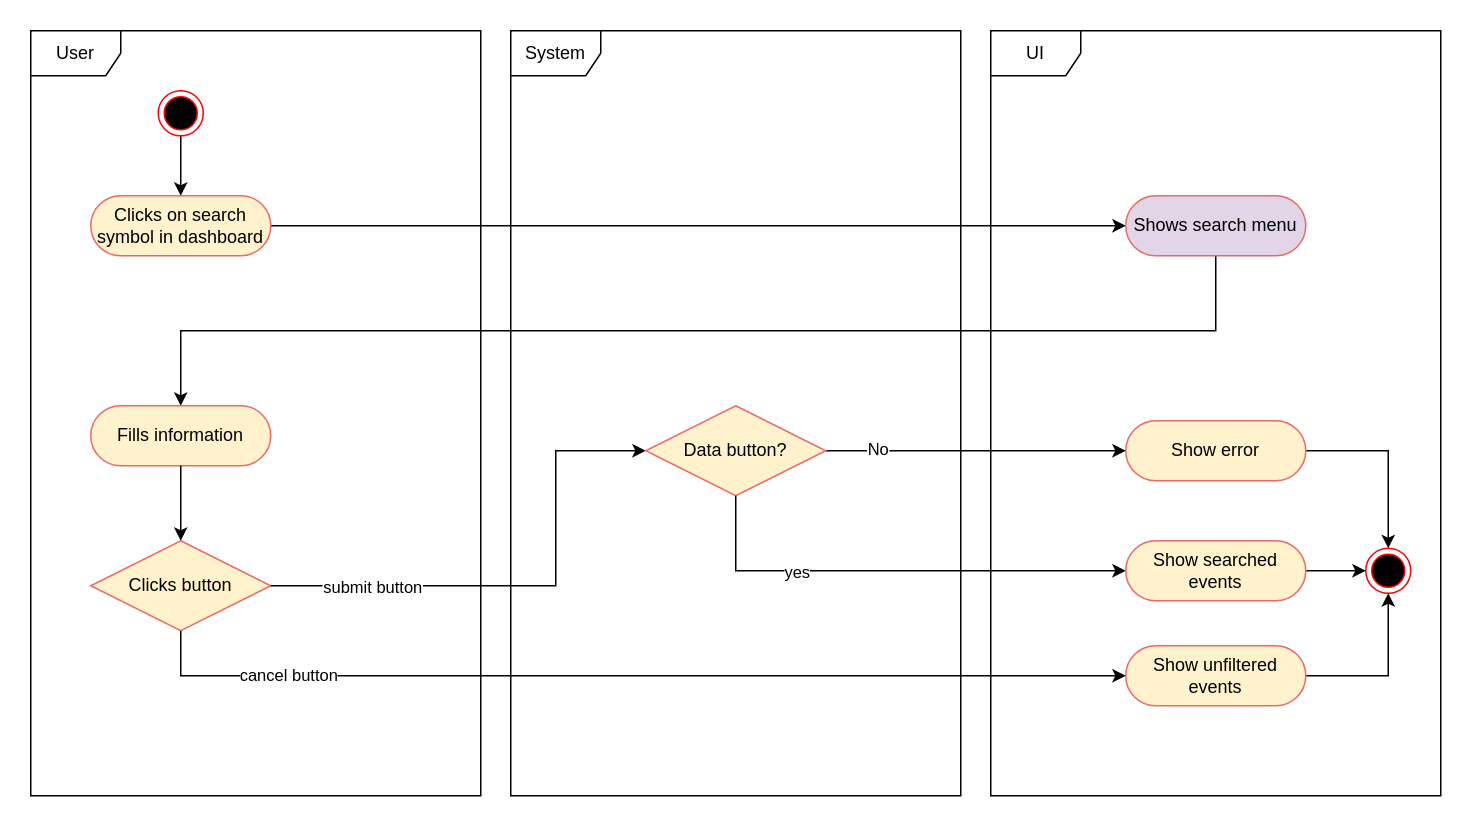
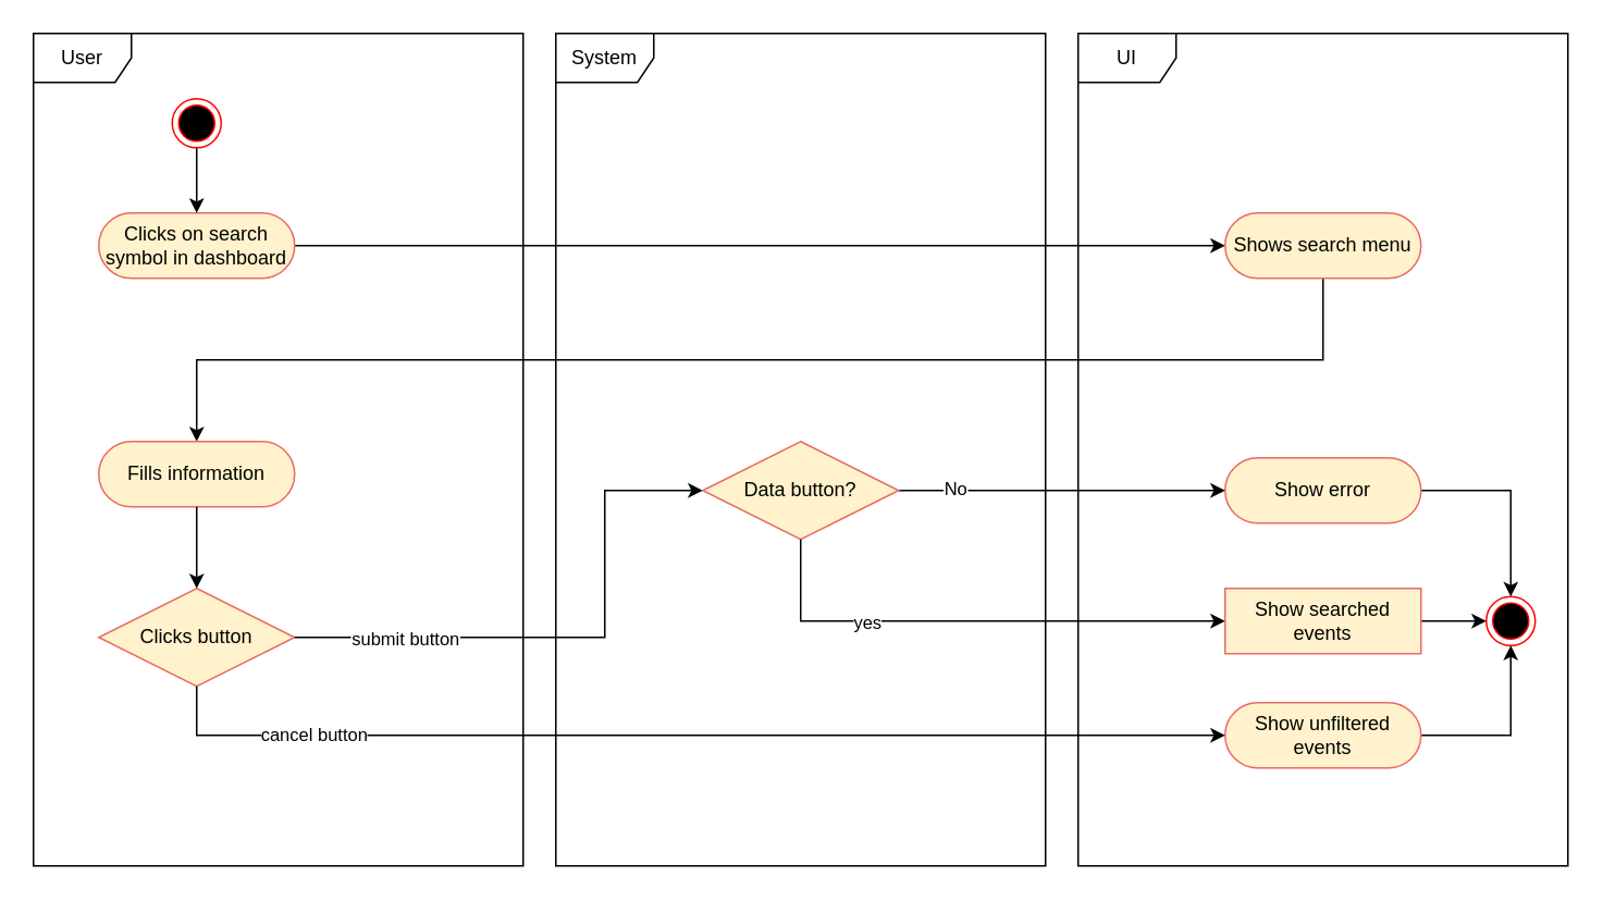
  <mxCell id="0" />
  <mxCell id="1" parent="0" />
  <mxCell id="2" value="User" style="shape=umlFrame;whiteSpace=wrap;html=1;rounded=1;" vertex="1" parent="1"><mxGeometry x="20" y="20" width="300" height="510" as="geometry" /></mxCell>
  <mxCell id="3" value="Clicks button" style="shape=rhombus;perimeter=rhombusPerimeter;whiteSpace=wrap;html=1;align=center;rounded=0;fillColor=#fff2cc;strokeColor=#EA6B66;" vertex="1" parent="1"><mxGeometry x="60" y="360" width="120" height="60" as="geometry" /></mxCell>
  <mxCell id="4" value="System" style="shape=umlFrame;whiteSpace=wrap;html=1;rounded=1;" vertex="1" parent="1"><mxGeometry x="340" y="20" width="300" height="510" as="geometry" /></mxCell>
  <mxCell id="5" style="edgeStyle=orthogonalEdgeStyle;rounded=0;orthogonalLoop=1;jettySize=auto;html=1;entryX=0;entryY=0.5;entryDx=0;entryDy=0;" edge="1" parent="1" source="6" target="11"><mxGeometry relative="1" as="geometry"><mxPoint x="440" y="150" as="targetPoint" /></mxGeometry></mxCell>
  <mxCell id="6" value="Clicks on search symbol in dashboard" style="rounded=1;whiteSpace=wrap;html=1;arcSize=50;fillColor=#fff2cc;strokeColor=#EA6B66;" vertex="1" parent="1"><mxGeometry x="60" y="130" width="120" height="40" as="geometry" /></mxCell>
  <mxCell id="7" value="UI" style="shape=umlFrame;whiteSpace=wrap;html=1;rounded=1;" vertex="1" parent="1"><mxGeometry x="660" y="20" width="300" height="510" as="geometry" /></mxCell>
  <mxCell id="8" style="edgeStyle=orthogonalEdgeStyle;rounded=0;orthogonalLoop=1;jettySize=auto;html=1;" edge="1" parent="1" source="9" target="6"><mxGeometry relative="1" as="geometry" /></mxCell>
  <mxCell id="9" value="" style="ellipse;html=1;shape=endState;fillColor=#000000;strokeColor=#ff0000;rounded=1;" vertex="1" parent="1"><mxGeometry x="105" y="60" width="30" height="30" as="geometry" /></mxCell>
  <mxCell id="10" style="edgeStyle=orthogonalEdgeStyle;rounded=0;orthogonalLoop=1;jettySize=auto;html=1;entryX=0.5;entryY=0;entryDx=0;entryDy=0;" edge="1" parent="1" source="11" target="19"><mxGeometry relative="1" as="geometry"><Array as="points"><mxPoint x="810" y="220" /><mxPoint x="120" y="220" /><mxPoint x="120" y="230" /></Array></mxGeometry></mxCell>
- <mxCell id="11" value="Shows search menu" style="rounded=1;whiteSpace=wrap;html=1;arcSize=50;fillColor=#e1d5e7;strokeColor=#EA6B66;" vertex="1" parent="1"><mxGeometry x="750" y="130" width="120" height="40" as="geometry" /></mxCell>
+ <mxCell id="11" value="Shows search menu" style="rounded=1;whiteSpace=wrap;html=1;arcSize=50;fillColor=#fff2cc;strokeColor=#EA6B66;" vertex="1" parent="1"><mxGeometry x="750" y="130" width="120" height="40" as="geometry" /></mxCell>
  <mxCell id="12" style="edgeStyle=orthogonalEdgeStyle;rounded=0;orthogonalLoop=1;jettySize=auto;html=1;" edge="1" parent="1" source="13" target="18"><mxGeometry relative="1" as="geometry" /></mxCell>
  <mxCell id="13" value="Show error" style="rounded=1;whiteSpace=wrap;html=1;arcSize=50;fillColor=#fff2cc;strokeColor=#EA6B66;" vertex="1" parent="1"><mxGeometry x="750" y="280" width="120" height="40" as="geometry" /></mxCell>
  <mxCell id="14" style="edgeStyle=orthogonalEdgeStyle;rounded=0;orthogonalLoop=1;jettySize=auto;html=1;entryX=0;entryY=0.5;entryDx=0;entryDy=0;exitX=1;exitY=0.5;exitDx=0;exitDy=0;" edge="1" parent="1" source="3" target="25"><mxGeometry relative="1" as="geometry"><Array as="points"><mxPoint x="370" y="390" /><mxPoint x="370" y="300" /></Array><mxPoint x="430" y="300" as="targetPoint" /></mxGeometry></mxCell>
  <mxCell id="15" value="submit button" style="edgeLabel;html=1;align=center;verticalAlign=middle;resizable=0;points=[];" vertex="1" connectable="0" parent="14"><mxGeometry x="-0.894" relative="1" as="geometry"><mxPoint x="49" as="offset" /></mxGeometry></mxCell>
  <mxCell id="16" style="edgeStyle=orthogonalEdgeStyle;rounded=0;orthogonalLoop=1;jettySize=auto;html=1;" edge="1" parent="1" source="25" target="13"><mxGeometry relative="1" as="geometry"><mxPoint x="550" y="300" as="sourcePoint" /><Array as="points"><mxPoint x="550" y="300" /></Array></mxGeometry></mxCell>
  <mxCell id="17" value="No" style="edgeLabel;html=1;align=center;verticalAlign=middle;resizable=0;points=[];" vertex="1" connectable="0" parent="16"><mxGeometry x="-0.663" y="2" relative="1" as="geometry"><mxPoint as="offset" /></mxGeometry></mxCell>
  <mxCell id="18" value="" style="ellipse;html=1;shape=endState;fillColor=#000000;strokeColor=#ff0000;rounded=1;" vertex="1" parent="1"><mxGeometry x="910" y="365" width="30" height="30" as="geometry" /></mxCell>
  <mxCell id="19" value="Fills information" style="rounded=1;whiteSpace=wrap;html=1;arcSize=50;fillColor=#fff2cc;strokeColor=#EA6B66;" vertex="1" parent="1"><mxGeometry x="60" y="270" width="120" height="40" as="geometry" /></mxCell>
  <mxCell id="20" value="" style="endArrow=classic;html=1;exitX=0.5;exitY=1;exitDx=0;exitDy=0;" edge="1" parent="1" source="19" target="3"><mxGeometry width="50" height="50" relative="1" as="geometry"><mxPoint x="500" y="290" as="sourcePoint" /><mxPoint x="550" y="240" as="targetPoint" /></mxGeometry></mxCell>
  <mxCell id="21" style="edgeStyle=orthogonalEdgeStyle;rounded=0;orthogonalLoop=1;jettySize=auto;html=1;" edge="1" parent="1" source="22" target="18"><mxGeometry relative="1" as="geometry" /></mxCell>
  <mxCell id="22" value="Show unfiltered &lt;br&gt;events" style="rounded=1;whiteSpace=wrap;html=1;arcSize=50;fillColor=#fff2cc;strokeColor=#EA6B66;" vertex="1" parent="1"><mxGeometry x="750" y="430" width="120" height="40" as="geometry" /></mxCell>
  <mxCell id="23" value="" style="endArrow=classic;html=1;exitX=0.5;exitY=1;exitDx=0;exitDy=0;entryX=0;entryY=0.5;entryDx=0;entryDy=0;rounded=0;" edge="1" parent="1" source="3" target="22"><mxGeometry width="50" height="50" relative="1" as="geometry"><mxPoint x="500" y="280" as="sourcePoint" /><mxPoint x="550" y="230" as="targetPoint" /><Array as="points"><mxPoint x="120" y="450" /></Array></mxGeometry></mxCell>
  <mxCell id="24" value="cancel button" style="edgeLabel;html=1;align=center;verticalAlign=middle;resizable=0;points=[];" vertex="1" connectable="0" parent="23"><mxGeometry x="-0.695" y="1" relative="1" as="geometry"><mxPoint as="offset" /></mxGeometry></mxCell>
  <mxCell id="25" value="Data button?" style="shape=rhombus;perimeter=rhombusPerimeter;whiteSpace=wrap;html=1;align=center;rounded=0;fillColor=#fff2cc;strokeColor=#EA6B66;" vertex="1" parent="1"><mxGeometry x="430" y="270" width="120" height="60" as="geometry" /></mxCell>
  <mxCell id="26" value="" style="endArrow=classic;html=1;exitX=0.5;exitY=1;exitDx=0;exitDy=0;entryX=0;entryY=0.5;entryDx=0;entryDy=0;rounded=0;" edge="1" parent="1" source="25" target="29"><mxGeometry width="50" height="50" relative="1" as="geometry"><mxPoint x="500" y="280" as="sourcePoint" /><mxPoint x="550" y="230" as="targetPoint" /><Array as="points"><mxPoint x="490" y="380" /></Array></mxGeometry></mxCell>
  <mxCell id="27" value="yes" style="edgeLabel;html=1;align=center;verticalAlign=middle;resizable=0;points=[];" vertex="1" connectable="0" parent="26"><mxGeometry x="-0.453" y="-3" relative="1" as="geometry"><mxPoint x="5.29" y="-3" as="offset" /></mxGeometry></mxCell>
  <mxCell id="28" style="edgeStyle=orthogonalEdgeStyle;rounded=0;orthogonalLoop=1;jettySize=auto;html=1;" edge="1" parent="1" source="29" target="18"><mxGeometry relative="1" as="geometry" /></mxCell>
- <mxCell id="29" value="Show searched events" style="rounded=1;whiteSpace=wrap;html=1;arcSize=50;fillColor=#fff2cc;strokeColor=#EA6B66;" vertex="1" parent="1"><mxGeometry x="750" y="360" width="120" height="40" as="geometry" /></mxCell>
+ <mxCell id="29" value="Show searched events" style="whiteSpace=wrap;html=1;arcSize=50;fillColor=#fff2cc;strokeColor=#EA6B66;rounded=0;" vertex="1" parent="1"><mxGeometry x="750" y="360" width="120" height="40" as="geometry" /></mxCell>
